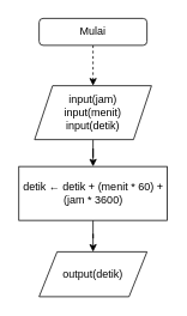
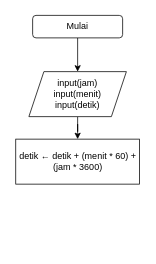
  <mxCell id="0" />
  <mxCell id="1" parent="0" />
- <mxCell id="2" style="edgeStyle=orthogonalEdgeStyle;rounded=0;orthogonalLoop=1;jettySize=auto;html=1;entryX=0.5;entryY=0;entryDx=0;entryDy=0;dashed=1;" parent="1" source="3" target="5" edge="1"><mxGeometry relative="1" as="geometry" /></mxCell>
+ <mxCell id="2" style="edgeStyle=orthogonalEdgeStyle;rounded=0;orthogonalLoop=1;jettySize=auto;html=1;entryX=0.5;entryY=0;entryDx=0;entryDy=0;" parent="1" source="3" target="5" edge="1"><mxGeometry relative="1" as="geometry" /></mxCell>
  <mxCell id="3" value="Mulai" style="rounded=1;whiteSpace=wrap;html=1;" parent="1" vertex="1"><mxGeometry x="43" y="20" width="120" height="30" as="geometry" /></mxCell>
  <mxCell id="4" style="edgeStyle=orthogonalEdgeStyle;rounded=0;orthogonalLoop=1;jettySize=auto;html=1;entryX=0.5;entryY=0;entryDx=0;entryDy=0;" parent="1" source="5" target="7" edge="1"><mxGeometry relative="1" as="geometry" /></mxCell>
  <mxCell id="5" value="input(jam)&lt;div&gt;input(menit)&lt;/div&gt;&lt;div&gt;input(detik)&lt;/div&gt;" style="shape=parallelogram;perimeter=parallelogramPerimeter;whiteSpace=wrap;html=1;fixedSize=1;" parent="1" vertex="1"><mxGeometry x="38" y="95" width="130" height="60" as="geometry" /></mxCell>
- <mxCell id="6" style="edgeStyle=orthogonalEdgeStyle;rounded=0;orthogonalLoop=1;jettySize=auto;html=1;entryX=0.5;entryY=0;entryDx=0;entryDy=0;" parent="1" source="7" target="8" edge="1"><mxGeometry relative="1" as="geometry" /></mxCell>
  <mxCell id="7" value="detik ← detik + (menit * 60) + (jam * 3600)" style="rounded=0;whiteSpace=wrap;html=1;" parent="1" vertex="1"><mxGeometry x="20.5" y="185" width="165" height="60" as="geometry" /></mxCell>
- <mxCell id="8" value="output(detik)" style="shape=parallelogram;perimeter=parallelogramPerimeter;whiteSpace=wrap;html=1;fixedSize=1;" parent="1" vertex="1"><mxGeometry x="43" y="280" width="120" height="50" as="geometry" /></mxCell>
